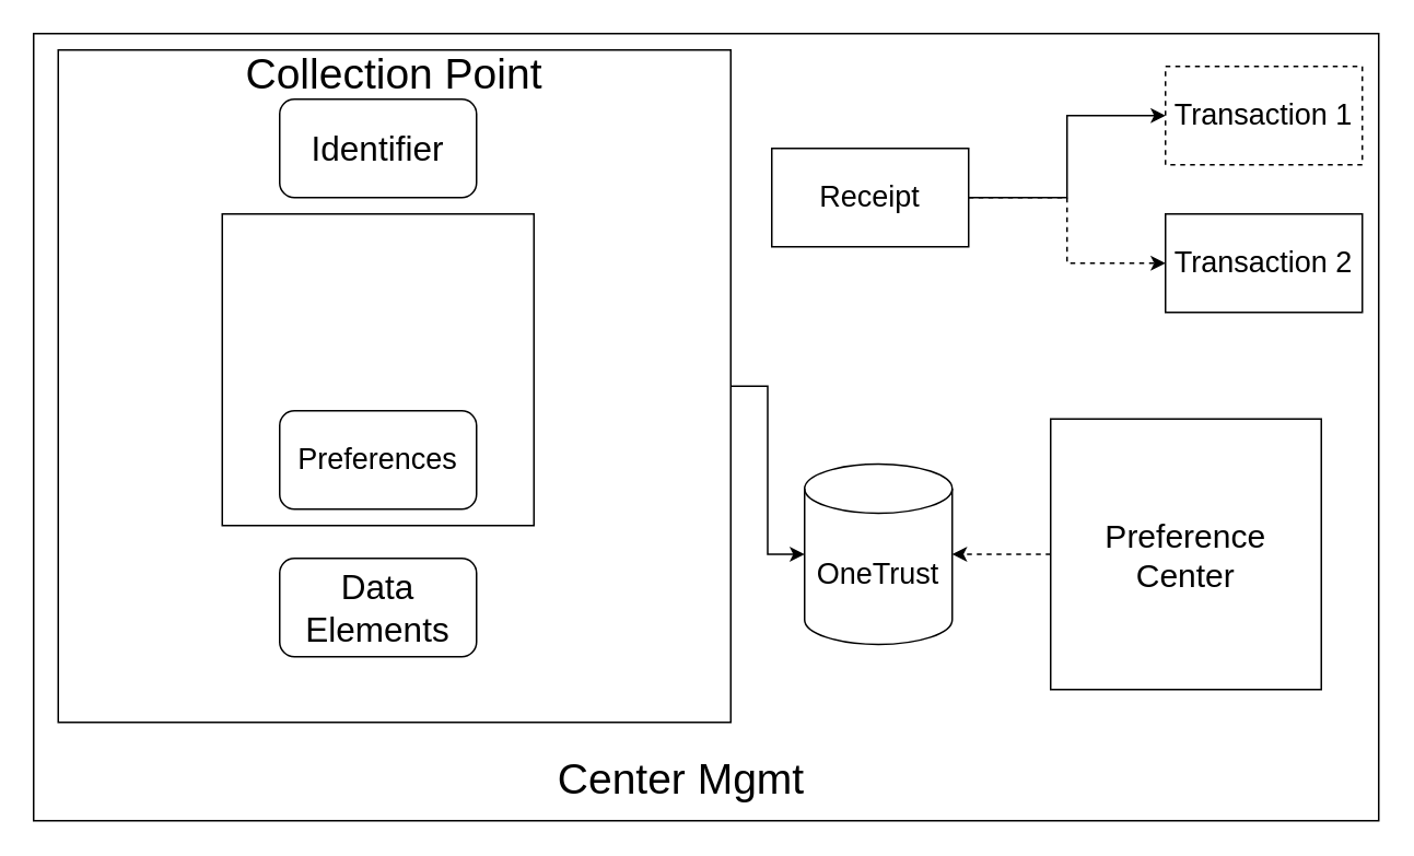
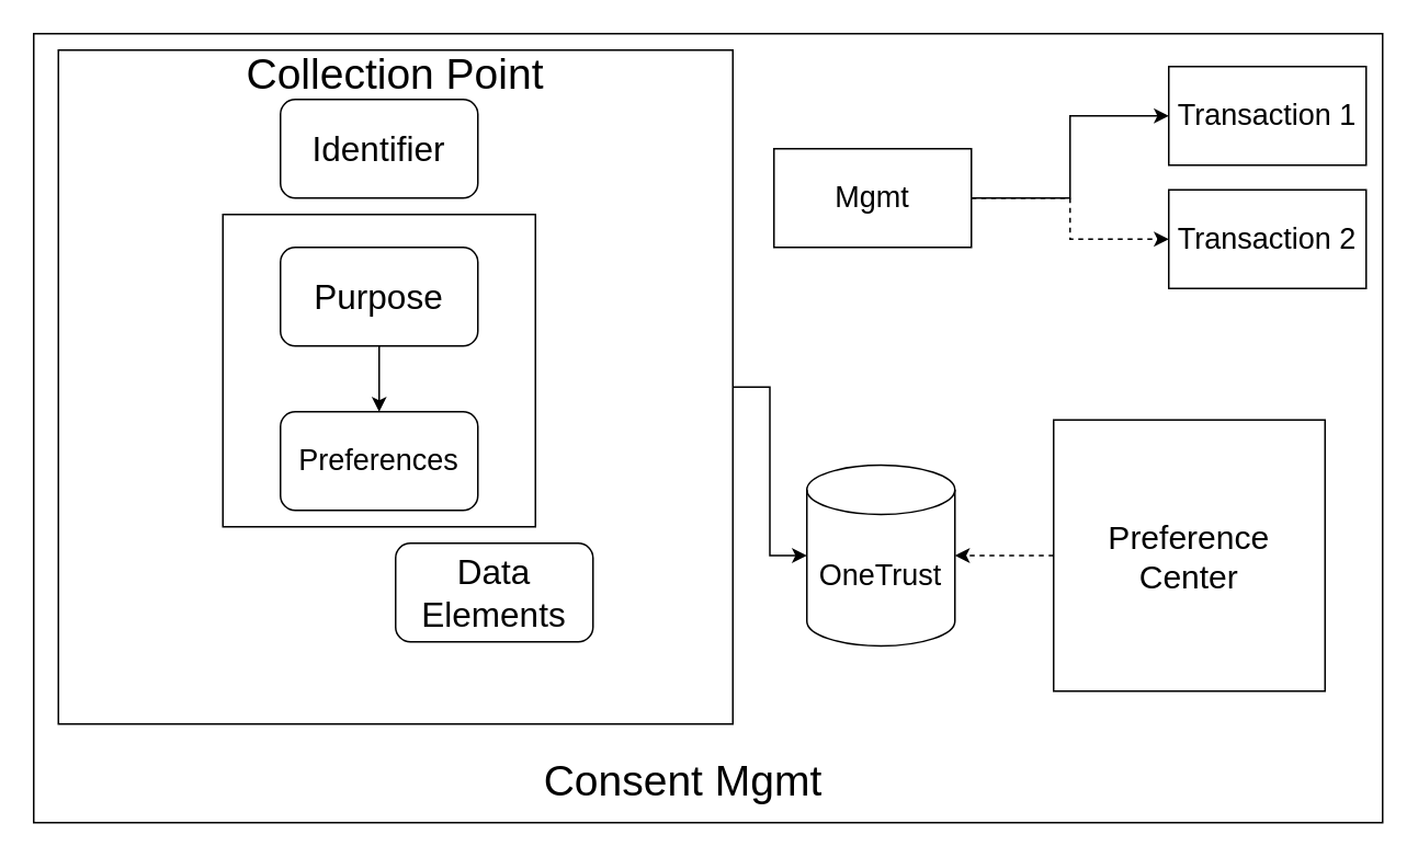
  <mxCell id="0" />
  <mxCell id="1" parent="0" />
  <mxCell id="2" value="" style="rounded=0;whiteSpace=wrap;html=1;" vertex="1" parent="1"><mxGeometry x="20" y="20" width="820" height="480" as="geometry" /></mxCell>
  <mxCell id="3" value="" style="whiteSpace=wrap;html=1;aspect=fixed;" vertex="1" parent="1"><mxGeometry x="35" y="30" width="410" height="410" as="geometry" /></mxCell>
  <mxCell id="4" value="&lt;font style=&quot;font-size: 21px;&quot;&gt;Identifier&lt;/font&gt;" style="rounded=1;whiteSpace=wrap;html=1;" vertex="1" parent="1"><mxGeometry x="170" y="60" width="120" height="60" as="geometry" /></mxCell>
  <mxCell id="5" value="" style="whiteSpace=wrap;html=1;aspect=fixed;" vertex="1" parent="1"><mxGeometry x="135" y="130" width="190" height="190" as="geometry" /></mxCell>
+ <mxCell id="6" value="" style="edgeStyle=orthogonalEdgeStyle;rounded=0;orthogonalLoop=1;jettySize=auto;html=1;" edge="1" parent="1" source="7" target="8"><mxGeometry relative="1" as="geometry" /></mxCell>
+ <mxCell id="7" value="&lt;font style=&quot;font-size: 21px;&quot;&gt;Purpose&lt;/font&gt;" style="rounded=1;whiteSpace=wrap;html=1;" vertex="1" parent="1"><mxGeometry x="170" y="150" width="120" height="60" as="geometry" /></mxCell>
  <mxCell id="8" value="&lt;font style=&quot;font-size: 18px;&quot;&gt;Preferences&lt;/font&gt;" style="rounded=1;whiteSpace=wrap;html=1;" vertex="1" parent="1"><mxGeometry x="170" y="250" width="120" height="60" as="geometry" /></mxCell>
- <mxCell id="9" value="&lt;font style=&quot;font-size: 21px;&quot;&gt;Data Elements&lt;/font&gt;" style="rounded=1;whiteSpace=wrap;html=1;" vertex="1" parent="1"><mxGeometry x="170" y="340" width="120" height="60" as="geometry" /></mxCell>
+ <mxCell id="9" value="&lt;font style=&quot;font-size: 21px;&quot;&gt;Data Elements&lt;/font&gt;" style="rounded=1;whiteSpace=wrap;html=1;" vertex="1" parent="1"><mxGeometry x="240" y="330" width="120" height="60" as="geometry" /></mxCell>
  <mxCell id="10" value="&lt;font style=&quot;font-size: 26px;&quot;&gt;Collection Point&lt;/font&gt;" style="text;html=1;align=center;verticalAlign=middle;whiteSpace=wrap;rounded=0;" vertex="1" parent="1"><mxGeometry x="105" y="20" width="270" height="50" as="geometry" /></mxCell>
- <mxCell id="11" value="&lt;font style=&quot;font-size: 18px;&quot;&gt;Transaction 1&lt;/font&gt;" style="rounded=0;whiteSpace=wrap;html=1;dashed=1;" vertex="1" parent="1"><mxGeometry x="710" y="40" width="120" height="60" as="geometry" /></mxCell>
- <mxCell id="12" value="&lt;font style=&quot;font-size: 18px;&quot;&gt;Transaction 2&lt;/font&gt;" style="rounded=0;whiteSpace=wrap;html=1;" vertex="1" parent="1"><mxGeometry x="710" y="130" width="120" height="60" as="geometry" /></mxCell>
+ <mxCell id="11" value="&lt;font style=&quot;font-size: 18px;&quot;&gt;Transaction 1&lt;/font&gt;" style="rounded=0;whiteSpace=wrap;html=1;" vertex="1" parent="1"><mxGeometry x="710" y="40" width="120" height="60" as="geometry" /></mxCell>
+ <mxCell id="12" value="&lt;font style=&quot;font-size: 18px;&quot;&gt;Transaction 2&lt;/font&gt;" style="rounded=0;whiteSpace=wrap;html=1;" vertex="1" parent="1"><mxGeometry x="710" y="115" width="120" height="60" as="geometry" /></mxCell>
  <mxCell id="13" style="edgeStyle=orthogonalEdgeStyle;rounded=0;orthogonalLoop=1;jettySize=auto;html=1;entryX=0;entryY=0.5;entryDx=0;entryDy=0;" edge="1" parent="1" source="15" target="11"><mxGeometry relative="1" as="geometry" /></mxCell>
  <mxCell id="14" style="edgeStyle=orthogonalEdgeStyle;rounded=0;orthogonalLoop=1;jettySize=auto;html=1;entryX=0;entryY=0.5;entryDx=0;entryDy=0;dashed=1;" edge="1" parent="1" source="15" target="12"><mxGeometry relative="1" as="geometry" /></mxCell>
- <mxCell id="15" value="&lt;font style=&quot;font-size: 18px;&quot;&gt;Receipt&lt;/font&gt;" style="rounded=0;whiteSpace=wrap;html=1;" vertex="1" parent="1"><mxGeometry x="470" y="90" width="120" height="60" as="geometry" /></mxCell>
+ <mxCell id="15" value="&lt;font style=&quot;font-size: 18px;&quot;&gt;Mgmt&lt;/font&gt;" style="rounded=0;whiteSpace=wrap;html=1;" vertex="1" parent="1"><mxGeometry x="470" y="90" width="120" height="60" as="geometry" /></mxCell>
  <mxCell id="16" value="&lt;font style=&quot;font-size: 18px;&quot;&gt;OneTrust&lt;/font&gt;" style="shape=cylinder3;whiteSpace=wrap;html=1;boundedLbl=1;backgroundOutline=1;size=15;" vertex="1" parent="1"><mxGeometry x="490" y="282.5" width="90" height="110" as="geometry" /></mxCell>
  <mxCell id="17" style="edgeStyle=orthogonalEdgeStyle;rounded=0;orthogonalLoop=1;jettySize=auto;html=1;entryX=0;entryY=0.5;entryDx=0;entryDy=0;entryPerimeter=0;" edge="1" parent="1" source="3" target="16"><mxGeometry relative="1" as="geometry" /></mxCell>
  <mxCell id="18" style="edgeStyle=orthogonalEdgeStyle;rounded=0;orthogonalLoop=1;jettySize=auto;html=1;entryX=1;entryY=0.5;entryDx=0;entryDy=0;entryPerimeter=0;dashed=1;" edge="1" parent="1" source="19" target="16"><mxGeometry relative="1" as="geometry"><mxPoint x="590" y="342.5" as="targetPoint" /></mxGeometry></mxCell>
  <mxCell id="19" value="&lt;font style=&quot;font-size: 20px;&quot;&gt;Preference Center&lt;/font&gt;" style="whiteSpace=wrap;html=1;aspect=fixed;" vertex="1" parent="1"><mxGeometry x="640" y="255" width="165" height="165" as="geometry" /></mxCell>
- <mxCell id="20" value="&lt;font style=&quot;font-size: 26px;&quot;&gt;Center Mgmt&lt;/font&gt;" style="text;html=1;align=center;verticalAlign=middle;whiteSpace=wrap;rounded=0;" vertex="1" parent="1"><mxGeometry x="280" y="450" width="270" height="50" as="geometry" /></mxCell>
+ <mxCell id="20" value="&lt;font style=&quot;font-size: 26px;&quot;&gt;Consent Mgmt&lt;/font&gt;" style="text;html=1;align=center;verticalAlign=middle;whiteSpace=wrap;rounded=0;" vertex="1" parent="1"><mxGeometry x="280" y="450" width="270" height="50" as="geometry" /></mxCell>
